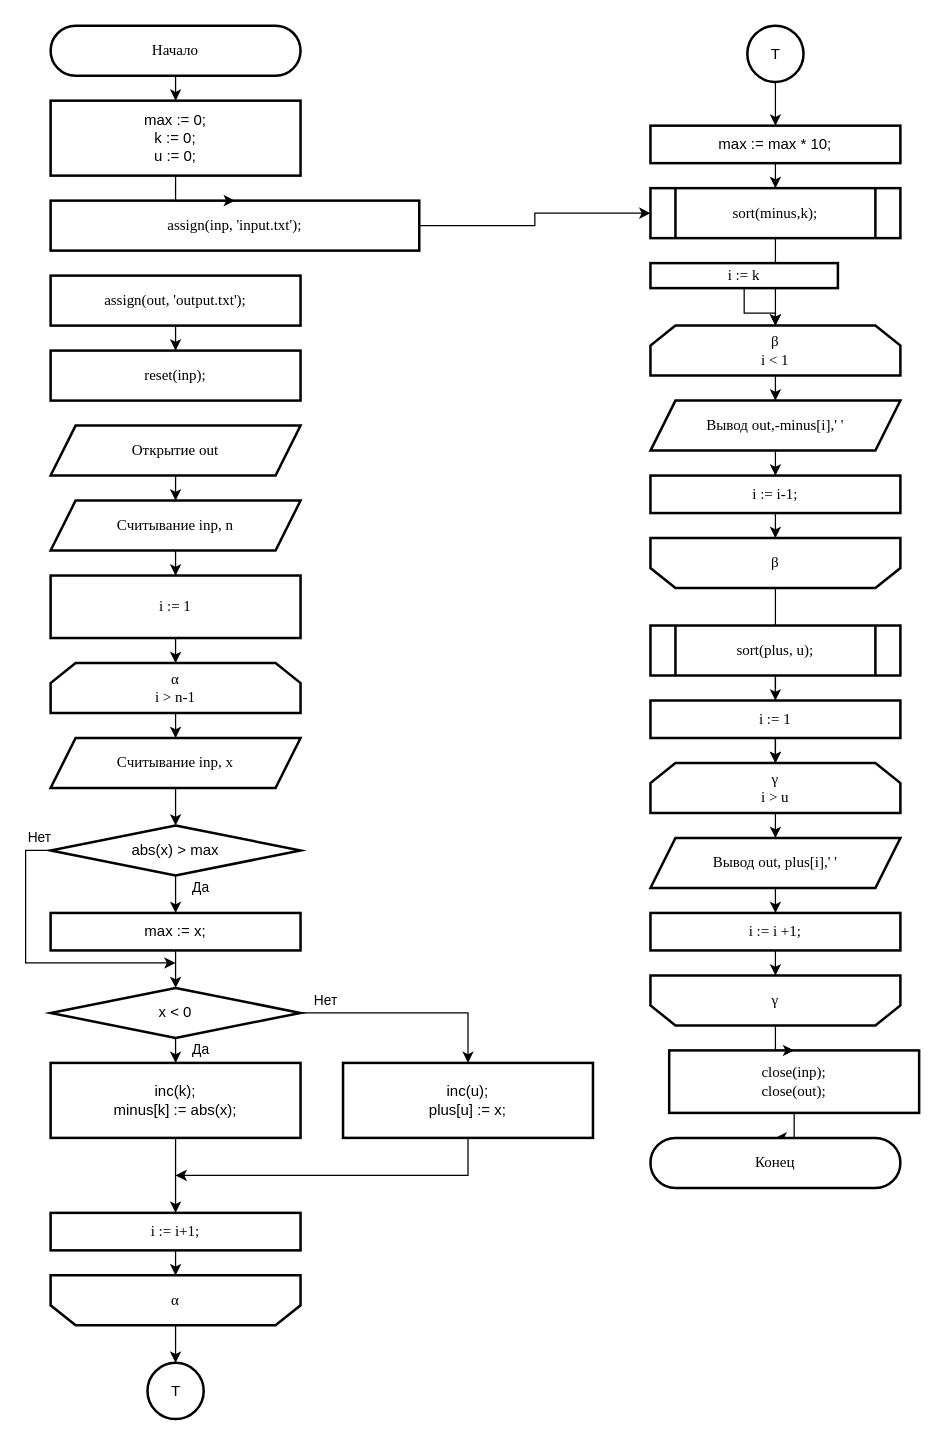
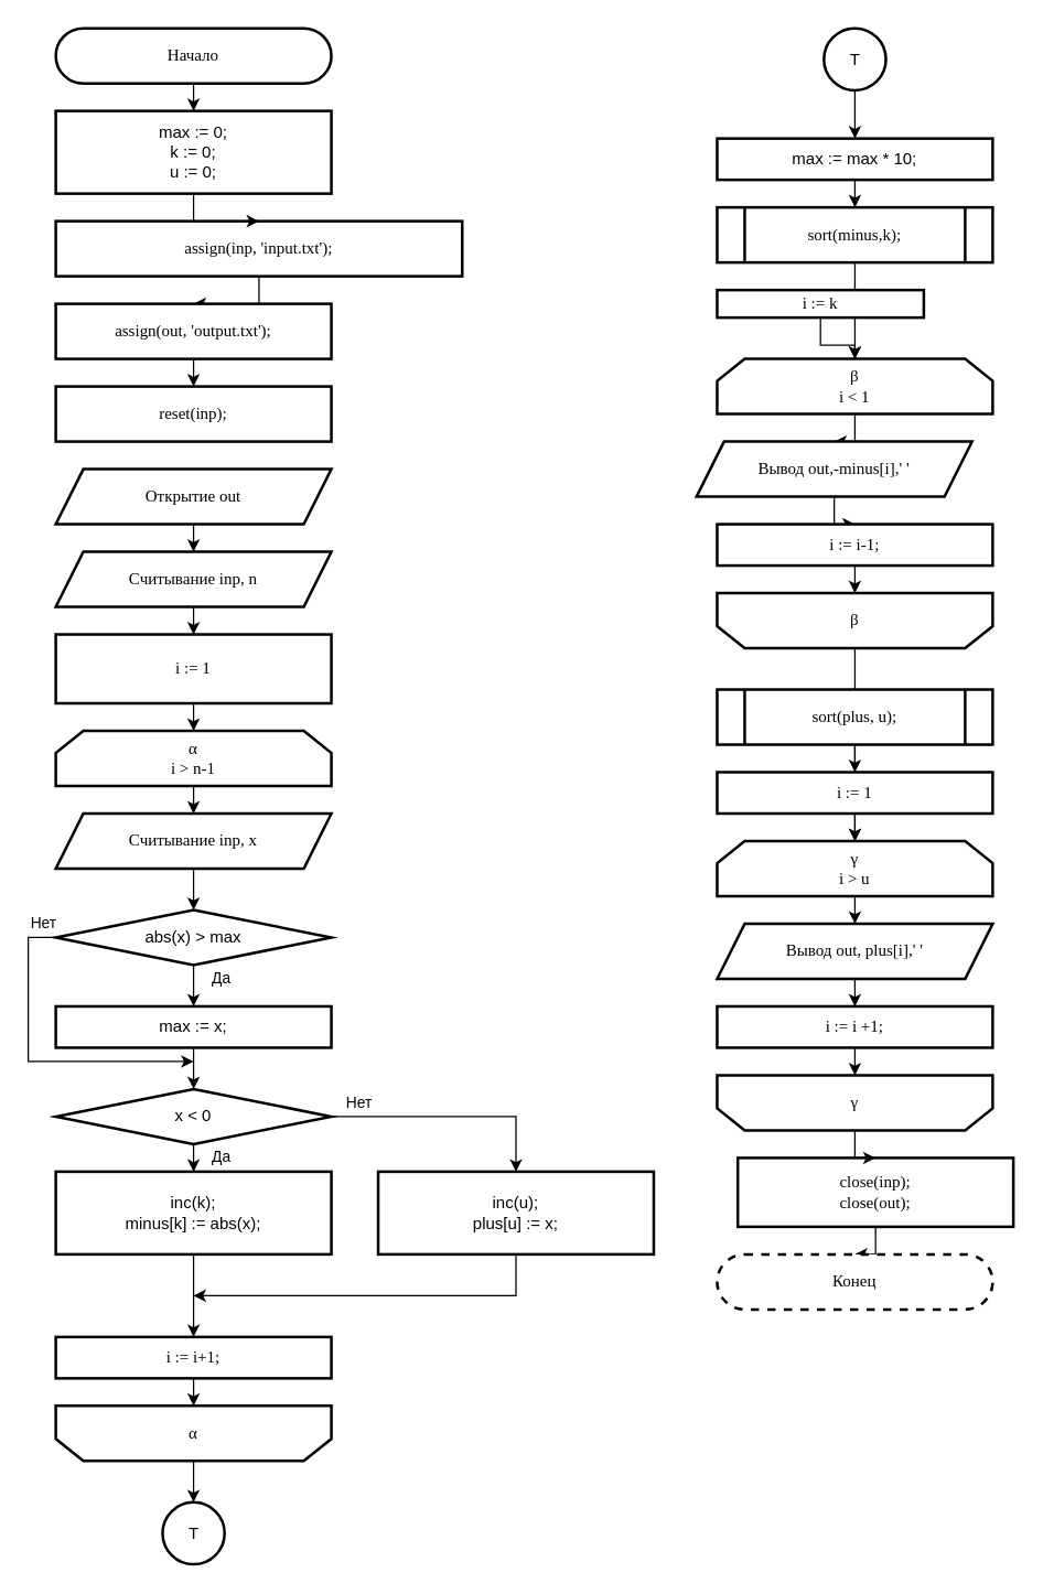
  <mxCell id="0" />
  <mxCell id="1" parent="0" />
- <mxCell id="2" value="" style="edgeStyle=orthogonalEdgeStyle;rounded=0;orthogonalLoop=1;jettySize=auto;html=1;fontFamily=Times New Roman;fontSize=12;" parent="1" source="3" target="38" edge="1"><mxGeometry relative="1" as="geometry" /></mxCell>
+ <mxCell id="2" value="" style="edgeStyle=orthogonalEdgeStyle;rounded=0;orthogonalLoop=1;jettySize=auto;html=1;fontFamily=Times New Roman;fontSize=12;" parent="1" source="3" target="7" edge="1"><mxGeometry relative="1" as="geometry" /></mxCell>
  <mxCell id="3" value="assign(inp, 'input.txt');" style="rounded=0;whiteSpace=wrap;html=1;absoluteArcSize=1;arcSize=14;strokeWidth=2;fontFamily=Times New Roman;fontSize=12;" parent="1" vertex="1"><mxGeometry x="40" y="160" width="295" height="40" as="geometry" /></mxCell>
  <mxCell id="4" value="" style="edgeStyle=orthogonalEdgeStyle;rounded=0;orthogonalLoop=1;jettySize=auto;html=1;" parent="1" source="5" target="24" edge="1"><mxGeometry relative="1" as="geometry" /></mxCell>
  <mxCell id="5" value="&lt;font style=&quot;font-size: 12px;&quot;&gt;Начало&lt;/font&gt;" style="rounded=1;whiteSpace=wrap;html=1;shadow=0;fillColor=#ffffff;arcSize=50;strokeWidth=2;fontFamily=Times New Roman;fontSize=12;" parent="1" vertex="1"><mxGeometry x="40" y="20" width="200" height="40" as="geometry" /></mxCell>
  <mxCell id="6" value="" style="edgeStyle=orthogonalEdgeStyle;rounded=0;orthogonalLoop=1;jettySize=auto;html=1;fontFamily=Times New Roman;fontSize=12;" parent="1" source="7" target="8" edge="1"><mxGeometry relative="1" as="geometry" /></mxCell>
  <mxCell id="7" value="assign(out, 'output.txt');" style="rounded=0;whiteSpace=wrap;html=1;absoluteArcSize=1;arcSize=14;strokeWidth=2;fontFamily=Times New Roman;fontSize=12;" parent="1" vertex="1"><mxGeometry x="40" y="220" width="200" height="40" as="geometry" /></mxCell>
  <mxCell id="8" value="reset(inp);" style="rounded=0;whiteSpace=wrap;html=1;absoluteArcSize=1;arcSize=14;strokeWidth=2;fontFamily=Times New Roman;fontSize=12;spacing=2;labelBorderColor=none;" parent="1" vertex="1"><mxGeometry x="40" y="280" width="200" height="40" as="geometry" /></mxCell>
  <mxCell id="9" value="" style="edgeStyle=orthogonalEdgeStyle;rounded=0;orthogonalLoop=1;jettySize=auto;html=1;fontFamily=Times New Roman;fontSize=12;" parent="1" source="10" target="12" edge="1"><mxGeometry relative="1" as="geometry" /></mxCell>
  <mxCell id="10" value="Открытие&amp;nbsp;out" style="shape=parallelogram;perimeter=parallelogramPerimeter;whiteSpace=wrap;html=1;fixedSize=1;fontFamily=Times New Roman;fontSize=12;strokeWidth=2;" parent="1" vertex="1"><mxGeometry x="40" y="340" width="200" height="40" as="geometry" /></mxCell>
  <mxCell id="11" value="" style="edgeStyle=orthogonalEdgeStyle;rounded=0;orthogonalLoop=1;jettySize=auto;html=1;fontFamily=Times New Roman;fontSize=12;" parent="1" source="12" target="14" edge="1"><mxGeometry relative="1" as="geometry" /></mxCell>
  <mxCell id="12" value="Считывание&amp;nbsp;inp, n" style="shape=parallelogram;perimeter=parallelogramPerimeter;whiteSpace=wrap;html=1;fixedSize=1;fontFamily=Times New Roman;fontSize=12;strokeWidth=2;" parent="1" vertex="1"><mxGeometry x="40" y="400" width="200" height="40" as="geometry" /></mxCell>
  <mxCell id="13" value="" style="edgeStyle=orthogonalEdgeStyle;rounded=0;orthogonalLoop=1;jettySize=auto;html=1;fontFamily=Times New Roman;fontSize=12;" parent="1" source="14" target="16" edge="1"><mxGeometry relative="1" as="geometry" /></mxCell>
  <mxCell id="14" value="i := 1" style="whiteSpace=wrap;html=1;fontFamily=Times New Roman;fontSize=12;strokeWidth=2;" parent="1" vertex="1"><mxGeometry x="40" y="460" width="200" height="50" as="geometry" /></mxCell>
  <mxCell id="15" value="" style="edgeStyle=orthogonalEdgeStyle;rounded=0;orthogonalLoop=1;jettySize=auto;html=1;fontFamily=Times New Roman;fontSize=12;" parent="1" source="16" target="18" edge="1"><mxGeometry relative="1" as="geometry" /></mxCell>
  <mxCell id="16" value="α&lt;br style=&quot;font-size: 12px;&quot;&gt;i &amp;gt; n-1" style="shape=loopLimit;whiteSpace=wrap;html=1;rounded=0;shadow=0;strokeWidth=2;fillColor=#ffffff;fontFamily=Times New Roman;fontSize=12;" parent="1" vertex="1"><mxGeometry x="40" y="530" width="200" height="40" as="geometry" /></mxCell>
  <mxCell id="17" value="" style="edgeStyle=orthogonalEdgeStyle;rounded=0;orthogonalLoop=1;jettySize=auto;html=1;fontFamily=Times New Roman;fontSize=12;" parent="1" source="18" edge="1"><mxGeometry relative="1" as="geometry"><mxPoint x="140" y="660" as="targetPoint" /></mxGeometry></mxCell>
  <mxCell id="18" value="Считывание inp, x" style="shape=parallelogram;perimeter=parallelogramPerimeter;whiteSpace=wrap;html=1;fixedSize=1;fontFamily=Times New Roman;fontSize=12;strokeWidth=2;" parent="1" vertex="1"><mxGeometry x="40" y="590" width="200" height="40" as="geometry" /></mxCell>
  <mxCell id="19" value="" style="edgeStyle=orthogonalEdgeStyle;rounded=0;orthogonalLoop=1;jettySize=auto;html=1;fontFamily=Times New Roman;fontSize=12;" parent="1" source="20" edge="1"><mxGeometry relative="1" as="geometry"><mxPoint x="140" y="1090" as="targetPoint" /></mxGeometry></mxCell>
  <mxCell id="20" value="&lt;font style=&quot;font-size: 12px;&quot;&gt;α&lt;br style=&quot;font-size: 12px;&quot;&gt;&lt;/font&gt;" style="shape=loopLimit;whiteSpace=wrap;html=1;rounded=0;shadow=0;strokeWidth=2;fillColor=#ffffff;direction=west;fontFamily=Times New Roman;fontSize=12;" parent="1" vertex="1"><mxGeometry x="40" y="1020" width="200" height="40" as="geometry" /></mxCell>
  <mxCell id="21" value="" style="edgeStyle=orthogonalEdgeStyle;rounded=0;orthogonalLoop=1;jettySize=auto;html=1;fontFamily=Times New Roman;fontSize=12;" parent="1" source="22" target="20" edge="1"><mxGeometry relative="1" as="geometry" /></mxCell>
  <mxCell id="22" value="i := i+1;" style="rounded=0;whiteSpace=wrap;html=1;fontFamily=Times New Roman;fontSize=12;strokeWidth=2;" parent="1" vertex="1"><mxGeometry x="40" y="970" width="200" height="30" as="geometry" /></mxCell>
  <mxCell id="23" value="" style="edgeStyle=orthogonalEdgeStyle;rounded=0;orthogonalLoop=1;jettySize=auto;html=1;" parent="1" source="24" target="3" edge="1"><mxGeometry relative="1" as="geometry" /></mxCell>
  <mxCell id="24" value="&lt;div&gt;max := 0;&lt;/div&gt;&lt;div&gt;&lt;span&gt;k := 0;&lt;/span&gt;&lt;/div&gt;&lt;div&gt;&lt;span&gt;u := 0;&lt;/span&gt;&lt;/div&gt;" style="rounded=0;whiteSpace=wrap;html=1;strokeWidth=2;" parent="1" vertex="1"><mxGeometry x="40" y="80" width="200" height="60" as="geometry" /></mxCell>
  <mxCell id="25" value="Да" style="edgeStyle=orthogonalEdgeStyle;rounded=0;orthogonalLoop=1;jettySize=auto;html=1;" parent="1" source="27" target="29" edge="1"><mxGeometry x="-0.6" y="20" relative="1" as="geometry"><mxPoint as="offset" /></mxGeometry></mxCell>
  <mxCell id="26" value="Нет" style="edgeStyle=orthogonalEdgeStyle;rounded=0;orthogonalLoop=1;jettySize=auto;html=1;exitX=0;exitY=0.5;exitDx=0;exitDy=0;" parent="1" source="27" edge="1"><mxGeometry x="-0.923" y="-10" relative="1" as="geometry"><mxPoint x="140" y="770" as="targetPoint" /><Array as="points"><mxPoint x="20" y="680" /><mxPoint x="20" y="770" /></Array><mxPoint as="offset" /></mxGeometry></mxCell>
  <mxCell id="27" value="abs(x) &amp;gt; max" style="rhombus;whiteSpace=wrap;html=1;strokeWidth=2;" parent="1" vertex="1"><mxGeometry x="40" y="660" width="200" height="40" as="geometry" /></mxCell>
  <mxCell id="28" value="" style="edgeStyle=orthogonalEdgeStyle;rounded=0;orthogonalLoop=1;jettySize=auto;html=1;" parent="1" source="29" target="32" edge="1"><mxGeometry relative="1" as="geometry" /></mxCell>
  <mxCell id="29" value="max := x;" style="whiteSpace=wrap;html=1;strokeWidth=2;" parent="1" vertex="1"><mxGeometry x="40" y="730" width="200" height="30" as="geometry" /></mxCell>
  <mxCell id="30" value="Да" style="edgeStyle=orthogonalEdgeStyle;rounded=0;orthogonalLoop=1;jettySize=auto;html=1;" parent="1" source="32" target="34" edge="1"><mxGeometry x="-0.714" y="20" relative="1" as="geometry"><mxPoint as="offset" /></mxGeometry></mxCell>
  <mxCell id="31" value="Нет" style="edgeStyle=orthogonalEdgeStyle;rounded=0;orthogonalLoop=1;jettySize=auto;html=1;entryX=0.5;entryY=0;entryDx=0;entryDy=0;" parent="1" source="32" target="36" edge="1"><mxGeometry x="-0.77" y="10" relative="1" as="geometry"><mxPoint x="360" y="810" as="targetPoint" /><mxPoint as="offset" /></mxGeometry></mxCell>
  <mxCell id="32" value="x &amp;lt; 0" style="rhombus;whiteSpace=wrap;html=1;strokeWidth=2;" parent="1" vertex="1"><mxGeometry x="40" y="790" width="200" height="40" as="geometry" /></mxCell>
  <mxCell id="33" value="" style="edgeStyle=orthogonalEdgeStyle;rounded=0;orthogonalLoop=1;jettySize=auto;html=1;" parent="1" source="34" target="22" edge="1"><mxGeometry relative="1" as="geometry" /></mxCell>
  <mxCell id="34" value="&lt;div&gt;inc(k);&lt;/div&gt;&lt;div&gt;minus[k] := abs(x);&lt;/div&gt;" style="whiteSpace=wrap;html=1;strokeWidth=2;" parent="1" vertex="1"><mxGeometry x="40" y="850" width="200" height="60" as="geometry" /></mxCell>
  <mxCell id="35" value="" style="edgeStyle=orthogonalEdgeStyle;rounded=0;orthogonalLoop=1;jettySize=auto;html=1;" parent="1" source="36" edge="1"><mxGeometry relative="1" as="geometry"><mxPoint x="140" y="940" as="targetPoint" /><Array as="points"><mxPoint x="374" y="940" /></Array></mxGeometry></mxCell>
  <mxCell id="36" value="&lt;div&gt;inc(u);&lt;/div&gt;&lt;div&gt;&lt;span&gt;plus[u] := x;&lt;/span&gt;&lt;/div&gt;" style="whiteSpace=wrap;html=1;strokeWidth=2;" parent="1" vertex="1"><mxGeometry x="274" y="850" width="200" height="60" as="geometry" /></mxCell>
  <mxCell id="37" value="" style="edgeStyle=orthogonalEdgeStyle;rounded=0;orthogonalLoop=1;jettySize=auto;html=1;fontFamily=Times New Roman;fontSize=12;" parent="1" source="38" target="42" edge="1"><mxGeometry relative="1" as="geometry" /></mxCell>
  <mxCell id="38" value="sort(minus,k);" style="shape=process;whiteSpace=wrap;html=1;backgroundOutline=1;rounded=0;shadow=0;strokeWidth=2;fillColor=#ffffff;fontFamily=Times New Roman;fontSize=12;" parent="1" vertex="1"><mxGeometry x="520" y="150" width="200" height="40" as="geometry" /></mxCell>
  <mxCell id="39" value="" style="edgeStyle=orthogonalEdgeStyle;rounded=0;orthogonalLoop=1;jettySize=auto;html=1;fontFamily=Times New Roman;fontSize=12;" parent="1" source="40" target="42" edge="1"><mxGeometry relative="1" as="geometry" /></mxCell>
  <mxCell id="40" value="i := k" style="whiteSpace=wrap;html=1;fontFamily=Times New Roman;fontSize=12;strokeWidth=2;" parent="1" vertex="1"><mxGeometry x="520" y="210" width="150" height="20" as="geometry" /></mxCell>
  <mxCell id="41" value="" style="edgeStyle=orthogonalEdgeStyle;rounded=0;orthogonalLoop=1;jettySize=auto;html=1;fontFamily=Times New Roman;fontSize=12;" parent="1" source="42" target="44" edge="1"><mxGeometry relative="1" as="geometry" /></mxCell>
  <mxCell id="42" value="β&lt;br style=&quot;font-size: 12px&quot;&gt;i &amp;lt; 1" style="shape=loopLimit;whiteSpace=wrap;html=1;rounded=0;shadow=0;strokeWidth=2;fillColor=#ffffff;fontFamily=Times New Roman;fontSize=12;" parent="1" vertex="1"><mxGeometry x="520" y="260" width="200" height="40" as="geometry" /></mxCell>
  <mxCell id="43" value="" style="edgeStyle=orthogonalEdgeStyle;rounded=0;orthogonalLoop=1;jettySize=auto;html=1;fontFamily=Times New Roman;fontSize=12;" parent="1" source="44" target="48" edge="1"><mxGeometry relative="1" as="geometry" /></mxCell>
- <mxCell id="44" value="Вывод&amp;nbsp;out,-minus[i],' '" style="shape=parallelogram;perimeter=parallelogramPerimeter;whiteSpace=wrap;html=1;fixedSize=1;fontFamily=Times New Roman;fontSize=12;strokeWidth=2;" parent="1" vertex="1"><mxGeometry x="520" y="320" width="200" height="40" as="geometry" /></mxCell>
+ <mxCell id="44" value="Вывод&amp;nbsp;out,-minus[i],' '" style="shape=parallelogram;perimeter=parallelogramPerimeter;whiteSpace=wrap;html=1;fixedSize=1;fontFamily=Times New Roman;fontSize=12;strokeWidth=2;" parent="1" vertex="1"><mxGeometry x="505" y="320" width="200" height="40" as="geometry" /></mxCell>
  <mxCell id="45" value="" style="edgeStyle=orthogonalEdgeStyle;rounded=0;orthogonalLoop=1;jettySize=auto;html=1;" parent="1" source="46" target="60" edge="1"><mxGeometry relative="1" as="geometry" /></mxCell>
  <mxCell id="46" value="&lt;font style=&quot;font-size: 12px;&quot;&gt;β&lt;br style=&quot;font-size: 12px;&quot;&gt;&lt;/font&gt;" style="shape=loopLimit;whiteSpace=wrap;html=1;rounded=0;shadow=0;strokeWidth=2;fillColor=#ffffff;direction=west;fontFamily=Times New Roman;fontSize=12;" parent="1" vertex="1"><mxGeometry x="520" y="430" width="200" height="40" as="geometry" /></mxCell>
  <mxCell id="47" value="" style="edgeStyle=orthogonalEdgeStyle;rounded=0;orthogonalLoop=1;jettySize=auto;html=1;fontFamily=Times New Roman;fontSize=12;" parent="1" source="48" target="46" edge="1"><mxGeometry relative="1" as="geometry" /></mxCell>
  <mxCell id="48" value="i := i-1;" style="rounded=0;whiteSpace=wrap;html=1;fontFamily=Times New Roman;fontSize=12;strokeWidth=2;" parent="1" vertex="1"><mxGeometry x="520" y="380" width="200" height="30" as="geometry" /></mxCell>
  <mxCell id="49" value="" style="edgeStyle=orthogonalEdgeStyle;rounded=0;orthogonalLoop=1;jettySize=auto;html=1;fontFamily=Times New Roman;fontSize=12;" parent="1" source="50" target="51" edge="1"><mxGeometry relative="1" as="geometry" /></mxCell>
  <mxCell id="50" value="close(inp);&lt;br style=&quot;font-size: 12px;&quot;&gt;close(out);" style="rounded=0;whiteSpace=wrap;html=1;fontFamily=Times New Roman;fontSize=12;strokeWidth=2;" parent="1" vertex="1"><mxGeometry x="535" y="840" width="200" height="50" as="geometry" /></mxCell>
- <mxCell id="51" value="&lt;span style=&quot;font-size: 12px;&quot;&gt;Конец&lt;/span&gt;" style="rounded=1;whiteSpace=wrap;html=1;shadow=0;fillColor=#ffffff;arcSize=50;strokeWidth=2;fontFamily=Times New Roman;fontSize=12;" parent="1" vertex="1"><mxGeometry x="520" y="910" width="200" height="40" as="geometry" /></mxCell>
+ <mxCell id="51" value="&lt;span style=&quot;font-size: 12px;&quot;&gt;Конец&lt;/span&gt;" style="rounded=1;whiteSpace=wrap;html=1;shadow=0;fillColor=#ffffff;arcSize=50;strokeWidth=2;fontFamily=Times New Roman;fontSize=12;dashed=1;" parent="1" vertex="1"><mxGeometry x="520" y="910" width="200" height="40" as="geometry" /></mxCell>
  <mxCell id="52" value="T" style="ellipse;whiteSpace=wrap;html=1;aspect=fixed;strokeWidth=2;" parent="1" vertex="1"><mxGeometry x="117.5" y="1090" width="45" height="45" as="geometry" /></mxCell>
  <mxCell id="53" value="" style="edgeStyle=orthogonalEdgeStyle;rounded=0;orthogonalLoop=1;jettySize=auto;html=1;" parent="1" source="54" target="56" edge="1"><mxGeometry relative="1" as="geometry" /></mxCell>
  <mxCell id="54" value="T" style="ellipse;whiteSpace=wrap;html=1;aspect=fixed;strokeWidth=2;" parent="1" vertex="1"><mxGeometry x="597.5" y="20" width="45" height="45" as="geometry" /></mxCell>
  <mxCell id="55" value="" style="edgeStyle=orthogonalEdgeStyle;rounded=0;orthogonalLoop=1;jettySize=auto;html=1;" parent="1" source="56" target="38" edge="1"><mxGeometry relative="1" as="geometry" /></mxCell>
  <mxCell id="56" value="max := max * 10;" style="rounded=0;whiteSpace=wrap;html=1;strokeWidth=2;" parent="1" vertex="1"><mxGeometry x="520" y="100" width="200" height="30" as="geometry" /></mxCell>
  <mxCell id="57" value="" style="edgeStyle=orthogonalEdgeStyle;rounded=0;orthogonalLoop=1;jettySize=auto;html=1;fontFamily=Times New Roman;fontSize=12;" parent="1" source="58" target="62" edge="1"><mxGeometry relative="1" as="geometry" /></mxCell>
  <mxCell id="58" value="sort(plus, u);" style="shape=process;whiteSpace=wrap;html=1;backgroundOutline=1;rounded=0;shadow=0;strokeWidth=2;fillColor=#ffffff;fontFamily=Times New Roman;fontSize=12;" parent="1" vertex="1"><mxGeometry x="520" y="500" width="200" height="40" as="geometry" /></mxCell>
  <mxCell id="59" value="" style="edgeStyle=orthogonalEdgeStyle;rounded=0;orthogonalLoop=1;jettySize=auto;html=1;fontFamily=Times New Roman;fontSize=12;" parent="1" source="60" target="62" edge="1"><mxGeometry relative="1" as="geometry" /></mxCell>
  <mxCell id="60" value="i := 1" style="whiteSpace=wrap;html=1;fontFamily=Times New Roman;fontSize=12;strokeWidth=2;" parent="1" vertex="1"><mxGeometry x="520" y="560" width="200" height="30" as="geometry" /></mxCell>
  <mxCell id="61" value="" style="edgeStyle=orthogonalEdgeStyle;rounded=0;orthogonalLoop=1;jettySize=auto;html=1;fontFamily=Times New Roman;fontSize=12;" parent="1" source="62" target="64" edge="1"><mxGeometry relative="1" as="geometry" /></mxCell>
  <mxCell id="62" value="γ&lt;br style=&quot;font-size: 12px&quot;&gt;i &amp;gt; u" style="shape=loopLimit;whiteSpace=wrap;html=1;rounded=0;shadow=0;strokeWidth=2;fillColor=#ffffff;fontFamily=Times New Roman;fontSize=12;" parent="1" vertex="1"><mxGeometry x="520" y="610" width="200" height="40" as="geometry" /></mxCell>
  <mxCell id="63" value="" style="edgeStyle=orthogonalEdgeStyle;rounded=0;orthogonalLoop=1;jettySize=auto;html=1;fontFamily=Times New Roman;fontSize=12;" parent="1" source="64" target="68" edge="1"><mxGeometry relative="1" as="geometry" /></mxCell>
  <mxCell id="64" value="Вывод&amp;nbsp;out, plus[i],' '" style="shape=parallelogram;perimeter=parallelogramPerimeter;whiteSpace=wrap;html=1;fixedSize=1;fontFamily=Times New Roman;fontSize=12;strokeWidth=2;" parent="1" vertex="1"><mxGeometry x="520" y="670" width="200" height="40" as="geometry" /></mxCell>
  <mxCell id="65" value="" style="edgeStyle=orthogonalEdgeStyle;rounded=0;orthogonalLoop=1;jettySize=auto;html=1;" parent="1" source="66" target="50" edge="1"><mxGeometry relative="1" as="geometry" /></mxCell>
  <mxCell id="66" value="&lt;font style=&quot;font-size: 12px&quot;&gt;γ&lt;br style=&quot;font-size: 12px&quot;&gt;&lt;/font&gt;" style="shape=loopLimit;whiteSpace=wrap;html=1;rounded=0;shadow=0;strokeWidth=2;fillColor=#ffffff;direction=west;fontFamily=Times New Roman;fontSize=12;" parent="1" vertex="1"><mxGeometry x="520" y="780" width="200" height="40" as="geometry" /></mxCell>
  <mxCell id="67" value="" style="edgeStyle=orthogonalEdgeStyle;rounded=0;orthogonalLoop=1;jettySize=auto;html=1;fontFamily=Times New Roman;fontSize=12;" parent="1" source="68" target="66" edge="1"><mxGeometry relative="1" as="geometry" /></mxCell>
  <mxCell id="68" value="i := i +1;" style="rounded=0;whiteSpace=wrap;html=1;fontFamily=Times New Roman;fontSize=12;strokeWidth=2;" parent="1" vertex="1"><mxGeometry x="520" y="730" width="200" height="30" as="geometry" /></mxCell>
